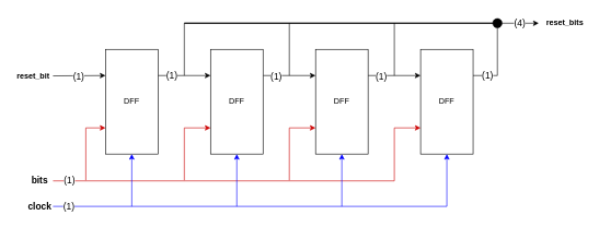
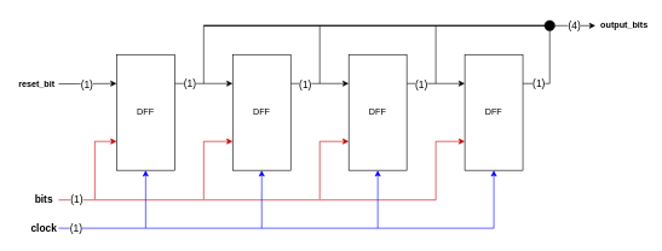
  <mxCell id="0" />
  <mxCell id="1" parent="0" />
  <mxCell id="2" style="edgeStyle=orthogonalEdgeStyle;rounded=0;orthogonalLoop=1;jettySize=auto;html=1;exitX=1;exitY=0.25;exitDx=0;exitDy=0;entryX=0;entryY=0.25;entryDx=0;entryDy=0;" edge="1" parent="1" source="4" target="7"><mxGeometry relative="1" as="geometry" /></mxCell>
  <mxCell id="3" value="(1)" style="edgeLabel;html=1;align=center;verticalAlign=middle;resizable=0;points=[];fontSize=14;" vertex="1" connectable="0" parent="2"><mxGeometry x="-0.667" y="1" relative="1" as="geometry"><mxPoint x="7" as="offset" /></mxGeometry></mxCell>
  <mxCell id="4" value="DFF" style="rounded=0;whiteSpace=wrap;html=1;" vertex="1" parent="1"><mxGeometry x="160" y="75" width="80" height="160" as="geometry" /></mxCell>
  <mxCell id="5" style="edgeStyle=orthogonalEdgeStyle;rounded=0;orthogonalLoop=1;jettySize=auto;html=1;exitX=1;exitY=0.25;exitDx=0;exitDy=0;entryX=0;entryY=0.25;entryDx=0;entryDy=0;" edge="1" parent="1" source="7" target="12"><mxGeometry relative="1" as="geometry" /></mxCell>
  <mxCell id="6" value="(1)" style="edgeLabel;html=1;align=center;verticalAlign=middle;resizable=0;points=[];fontSize=14;" vertex="1" connectable="0" parent="5"><mxGeometry x="-0.251" y="-1" relative="1" as="geometry"><mxPoint x="-11" as="offset" /></mxGeometry></mxCell>
  <mxCell id="7" value="DFF" style="rounded=0;whiteSpace=wrap;html=1;" vertex="1" parent="1"><mxGeometry x="320" y="75" width="80" height="160" as="geometry" /></mxCell>
  <mxCell id="8" value="" style="endArrow=classic;html=1;rounded=0;entryX=0;entryY=0.25;entryDx=0;entryDy=0;exitX=1;exitY=0.5;exitDx=0;exitDy=0;" edge="1" parent="1" source="15" target="4"><mxGeometry width="50" height="50" relative="1" as="geometry"><mxPoint x="120" y="115" as="sourcePoint" /><mxPoint x="90" y="95" as="targetPoint" /></mxGeometry></mxCell>
  <mxCell id="9" value="&lt;font style=&quot;font-size: 14px&quot;&gt;(1)&lt;/font&gt;" style="edgeLabel;html=1;align=center;verticalAlign=middle;resizable=0;points=[];" vertex="1" connectable="0" parent="8"><mxGeometry x="-0.491" y="-1" relative="1" as="geometry"><mxPoint x="18" as="offset" /></mxGeometry></mxCell>
  <mxCell id="10" style="edgeStyle=orthogonalEdgeStyle;rounded=0;orthogonalLoop=1;jettySize=auto;html=1;exitX=1;exitY=0.25;exitDx=0;exitDy=0;entryX=0;entryY=0.25;entryDx=0;entryDy=0;" edge="1" parent="1" source="12" target="14"><mxGeometry relative="1" as="geometry" /></mxCell>
  <mxCell id="11" value="(1)" style="edgeLabel;html=1;align=center;verticalAlign=middle;resizable=0;points=[];fontSize=14;" vertex="1" connectable="0" parent="10"><mxGeometry x="-0.68" relative="1" as="geometry"><mxPoint x="6" as="offset" /></mxGeometry></mxCell>
  <mxCell id="12" value="DFF" style="rounded=0;whiteSpace=wrap;html=1;" vertex="1" parent="1"><mxGeometry x="480" y="75" width="80" height="160" as="geometry" /></mxCell>
  <mxCell id="13" style="edgeStyle=orthogonalEdgeStyle;rounded=0;orthogonalLoop=1;jettySize=auto;html=1;exitX=1;exitY=0.25;exitDx=0;exitDy=0;endArrow=none;endFill=0;startArrow=none;" edge="1" parent="1" source="24"><mxGeometry relative="1" as="geometry"><mxPoint x="760" y="35" as="targetPoint" /></mxGeometry></mxCell>
  <mxCell id="14" value="DFF" style="rounded=0;whiteSpace=wrap;html=1;" vertex="1" parent="1"><mxGeometry x="640" y="75" width="80" height="160" as="geometry" /></mxCell>
  <mxCell id="15" value="reset_bit" style="text;html=1;strokeColor=none;fillColor=none;align=center;verticalAlign=middle;whiteSpace=wrap;rounded=0;fontStyle=1" vertex="1" parent="1"><mxGeometry x="20" y="105" width="60" height="21" as="geometry" /></mxCell>
- <mxCell id="16" value="reset_bits" style="text;html=1;strokeColor=none;fillColor=none;align=center;verticalAlign=middle;whiteSpace=wrap;rounded=0;fontStyle=1" vertex="1" parent="1"><mxGeometry x="830" y="20" width="60" height="30" as="geometry" /></mxCell>
+ <mxCell id="16" value="output_bits" style="text;html=1;strokeColor=none;fillColor=none;align=center;verticalAlign=middle;whiteSpace=wrap;rounded=0;fontStyle=1" vertex="1" parent="1"><mxGeometry x="830" y="20" width="60" height="30" as="geometry" /></mxCell>
  <mxCell id="17" value="" style="endArrow=none;html=1;rounded=0;endFill=0;startArrow=none;" edge="1" parent="1" source="24"><mxGeometry width="50" height="50" relative="1" as="geometry"><mxPoint x="280" y="115" as="sourcePoint" /><mxPoint x="760" y="35" as="targetPoint" /><Array as="points"><mxPoint x="280" y="35" /></Array></mxGeometry></mxCell>
  <mxCell id="18" value="" style="edgeStyle=orthogonalEdgeStyle;rounded=0;orthogonalLoop=1;jettySize=auto;html=1;exitX=1;exitY=0.25;exitDx=0;exitDy=0;endArrow=none;endFill=0;" edge="1" parent="1" source="14" target="24"><mxGeometry relative="1" as="geometry"><mxPoint x="760" y="35" as="targetPoint" /><mxPoint x="720" y="115" as="sourcePoint" /></mxGeometry></mxCell>
  <mxCell id="19" value="(1)" style="edgeLabel;html=1;align=center;verticalAlign=middle;resizable=0;points=[];fontSize=14;" vertex="1" connectable="0" parent="18"><mxGeometry x="-0.399" y="1" relative="1" as="geometry"><mxPoint x="-12" as="offset" /></mxGeometry></mxCell>
  <mxCell id="20" value="" style="endArrow=none;html=1;rounded=0;fontSize=14;" edge="1" parent="1"><mxGeometry width="50" height="50" relative="1" as="geometry"><mxPoint x="440" y="115" as="sourcePoint" /><mxPoint x="440" y="35" as="targetPoint" /></mxGeometry></mxCell>
  <mxCell id="21" value="" style="endArrow=none;html=1;rounded=0;fontSize=14;" edge="1" parent="1"><mxGeometry width="50" height="50" relative="1" as="geometry"><mxPoint x="600" y="115" as="sourcePoint" /><mxPoint x="600" y="35" as="targetPoint" /></mxGeometry></mxCell>
  <mxCell id="22" value="" style="endArrow=classic;html=1;rounded=0;fontSize=14;exitX=1;exitY=0.5;exitDx=0;exitDy=0;" edge="1" parent="1" source="24"><mxGeometry width="50" height="50" relative="1" as="geometry"><mxPoint x="790" y="115" as="sourcePoint" /><mxPoint x="820" y="35" as="targetPoint" /></mxGeometry></mxCell>
  <mxCell id="23" value="(4)" style="edgeLabel;html=1;align=center;verticalAlign=middle;resizable=0;points=[];fontSize=14;" vertex="1" connectable="0" parent="22"><mxGeometry x="0.413" y="1" relative="1" as="geometry"><mxPoint x="-14" as="offset" /></mxGeometry></mxCell>
  <mxCell id="24" value="" style="ellipse;whiteSpace=wrap;html=1;aspect=fixed;fillColor=#000000;" vertex="1" parent="1"><mxGeometry x="750" y="28" width="14" height="14" as="geometry" /></mxCell>
  <mxCell id="25" value="" style="endArrow=none;html=1;rounded=0;endFill=0;" edge="1" parent="1" target="24"><mxGeometry width="50" height="50" relative="1" as="geometry"><mxPoint x="280" y="115" as="sourcePoint" /><mxPoint x="760" y="35" as="targetPoint" /><Array as="points"><mxPoint x="280" y="35" /></Array></mxGeometry></mxCell>
  <mxCell id="26" value="" style="endArrow=classic;html=1;rounded=0;fontSize=14;entryX=0;entryY=0.75;entryDx=0;entryDy=0;strokeColor=#CC0000;" edge="1" parent="1" target="14"><mxGeometry width="50" height="50" relative="1" as="geometry"><mxPoint x="80" y="276" as="sourcePoint" /><mxPoint x="610" y="275" as="targetPoint" /><Array as="points"><mxPoint x="600" y="276" /><mxPoint x="600" y="195" /></Array></mxGeometry></mxCell>
  <mxCell id="27" value="(1)" style="edgeLabel;html=1;align=center;verticalAlign=middle;resizable=0;points=[];fontSize=14;" vertex="1" connectable="0" parent="26"><mxGeometry x="-0.933" y="1" relative="1" as="geometry"><mxPoint x="3" as="offset" /></mxGeometry></mxCell>
  <mxCell id="28" value="" style="endArrow=classic;html=1;rounded=0;fontSize=14;entryX=0;entryY=0.75;entryDx=0;entryDy=0;strokeColor=#CC0000;" edge="1" parent="1" target="12"><mxGeometry width="50" height="50" relative="1" as="geometry"><mxPoint x="440" y="275" as="sourcePoint" /><mxPoint x="400" y="315" as="targetPoint" /><Array as="points"><mxPoint x="440" y="195" /></Array></mxGeometry></mxCell>
  <mxCell id="29" value="&lt;b&gt;bits&lt;/b&gt;" style="text;html=1;strokeColor=none;fillColor=none;align=center;verticalAlign=middle;whiteSpace=wrap;rounded=0;fontSize=14;" vertex="1" parent="1"><mxGeometry x="30" y="265" width="60" height="20" as="geometry" /></mxCell>
  <mxCell id="30" value="" style="endArrow=classic;html=1;rounded=0;fontSize=14;entryX=0;entryY=0.75;entryDx=0;entryDy=0;strokeColor=#CC0000;" edge="1" parent="1" target="4"><mxGeometry width="50" height="50" relative="1" as="geometry"><mxPoint x="130" y="275" as="sourcePoint" /><mxPoint x="440" y="125" as="targetPoint" /><Array as="points"><mxPoint x="130" y="195" /></Array></mxGeometry></mxCell>
  <mxCell id="31" value="" style="endArrow=classic;html=1;rounded=0;fontSize=14;entryX=0;entryY=0.75;entryDx=0;entryDy=0;strokeColor=#CC0000;" edge="1" parent="1" target="7"><mxGeometry width="50" height="50" relative="1" as="geometry"><mxPoint x="280" y="275" as="sourcePoint" /><mxPoint x="230" y="305" as="targetPoint" /><Array as="points"><mxPoint x="280" y="195" /></Array></mxGeometry></mxCell>
  <mxCell id="32" value="" style="endArrow=classic;html=1;rounded=0;fontSize=14;entryX=0.5;entryY=1;entryDx=0;entryDy=0;fillColor=#f8cecc;strokeColor=#0000FF;" edge="1" parent="1" target="14"><mxGeometry width="50" height="50" relative="1" as="geometry"><mxPoint x="80" y="315" as="sourcePoint" /><mxPoint x="140" y="315" as="targetPoint" /><Array as="points"><mxPoint x="680" y="315" /></Array></mxGeometry></mxCell>
  <mxCell id="33" value="(1)" style="edgeLabel;html=1;align=center;verticalAlign=middle;resizable=0;points=[];fontSize=14;" vertex="1" connectable="0" parent="32"><mxGeometry x="-0.94" y="-3" relative="1" as="geometry"><mxPoint x="3" y="-4" as="offset" /></mxGeometry></mxCell>
  <mxCell id="34" value="" style="endArrow=classic;html=1;rounded=0;fontSize=14;entryX=0.5;entryY=1;entryDx=0;entryDy=0;strokeColor=#0000FF;" edge="1" parent="1" target="12"><mxGeometry width="50" height="50" relative="1" as="geometry"><mxPoint x="520" y="315" as="sourcePoint" /><mxPoint x="520" y="245" as="targetPoint" /></mxGeometry></mxCell>
  <mxCell id="35" value="" style="endArrow=classic;html=1;rounded=0;fontSize=14;entryX=0.5;entryY=1;entryDx=0;entryDy=0;strokeColor=#0000FF;" edge="1" parent="1" target="7"><mxGeometry width="50" height="50" relative="1" as="geometry"><mxPoint x="360" y="315" as="sourcePoint" /><mxPoint x="320" y="325" as="targetPoint" /></mxGeometry></mxCell>
  <mxCell id="36" value="" style="endArrow=classic;html=1;rounded=0;fontSize=14;entryX=0.5;entryY=1;entryDx=0;entryDy=0;strokeColor=#0000FF;" edge="1" parent="1" target="4"><mxGeometry width="50" height="50" relative="1" as="geometry"><mxPoint x="200" y="315" as="sourcePoint" /><mxPoint x="440" y="125" as="targetPoint" /></mxGeometry></mxCell>
  <mxCell id="37" value="&lt;b&gt;clock&lt;/b&gt;" style="text;html=1;strokeColor=none;fillColor=none;align=center;verticalAlign=middle;whiteSpace=wrap;rounded=0;fontSize=14;" vertex="1" parent="1"><mxGeometry x="30" y="305" width="60" height="20" as="geometry" /></mxCell>
